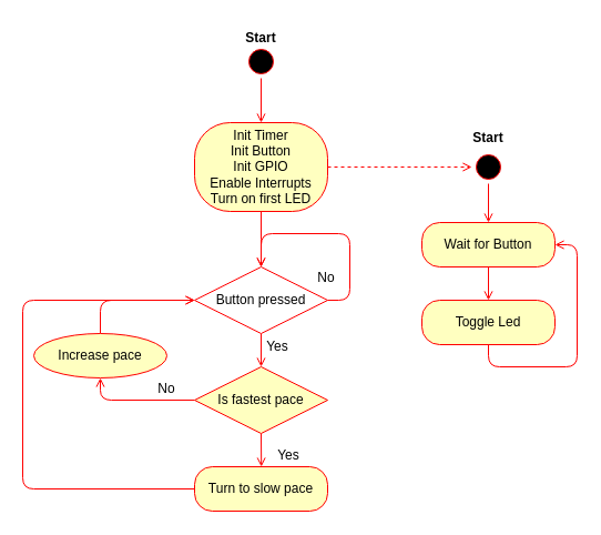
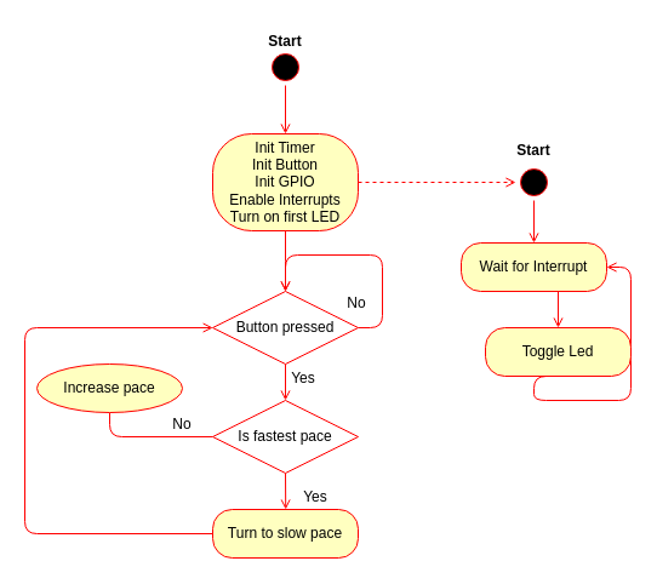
  <mxCell id="0" />
  <mxCell id="1" parent="0" />
  <mxCell id="2" style="edgeStyle=orthogonalEdgeStyle;rounded=0;orthogonalLoop=1;jettySize=auto;html=1;exitX=0.5;exitY=1;exitDx=0;exitDy=0;entryX=0.5;entryY=0;entryDx=0;entryDy=0;strokeColor=#FF0000;endArrow=open;endFill=0;" edge="1" parent="1" source="3" target="6"><mxGeometry relative="1" as="geometry" /></mxCell>
  <mxCell id="3" value="" style="ellipse;html=1;shape=startState;fillColor=#000000;strokeColor=#ff0000;" vertex="1" parent="1"><mxGeometry x="220" y="40" width="30" height="30" as="geometry" /></mxCell>
  <mxCell id="4" style="edgeStyle=orthogonalEdgeStyle;rounded=0;orthogonalLoop=1;jettySize=auto;html=1;exitX=0.5;exitY=1;exitDx=0;exitDy=0;entryX=0.5;entryY=0;entryDx=0;entryDy=0;strokeColor=#FF0000;endArrow=open;endFill=0;" edge="1" parent="1" source="6"><mxGeometry relative="1" as="geometry"><mxPoint x="235" y="240" as="targetPoint" /></mxGeometry></mxCell>
  <mxCell id="5" style="edgeStyle=orthogonalEdgeStyle;rounded=0;orthogonalLoop=1;jettySize=auto;html=1;exitX=1;exitY=0.5;exitDx=0;exitDy=0;entryX=0;entryY=0.5;entryDx=0;entryDy=0;strokeColor=#FF0000;dashed=1;endArrow=open;endFill=0;" edge="1" parent="1" source="6" target="9"><mxGeometry relative="1" as="geometry" /></mxCell>
  <mxCell id="6" value="Init Timer&lt;br&gt;Init Button&lt;br&gt;Init GPIO&lt;br&gt;Enable Interrupts&lt;br&gt;Turn on first LED" style="rounded=1;whiteSpace=wrap;html=1;arcSize=40;fontColor=#000000;fillColor=#ffffc0;strokeColor=#ff0000;" vertex="1" parent="1"><mxGeometry x="175" y="110" width="120" height="80" as="geometry" /></mxCell>
  <mxCell id="7" value="Start" style="text;align=center;fontStyle=1;verticalAlign=middle;spacingLeft=3;spacingRight=3;strokeColor=none;rotatable=0;points=[[0,0.5],[1,0.5]];portConstraint=eastwest;" vertex="1" parent="1"><mxGeometry x="195" y="20" width="80" height="26" as="geometry" /></mxCell>
  <mxCell id="8" style="edgeStyle=orthogonalEdgeStyle;rounded=0;orthogonalLoop=1;jettySize=auto;html=1;exitX=0.5;exitY=1;exitDx=0;exitDy=0;entryX=0.5;entryY=1;entryDx=0;entryDy=0;strokeColor=#FF0000;endArrow=open;endFill=0;" edge="1" parent="1" source="9"><mxGeometry relative="1" as="geometry"><mxPoint x="440" y="200" as="targetPoint" /></mxGeometry></mxCell>
  <mxCell id="9" value="" style="ellipse;html=1;shape=startState;fillColor=#000000;strokeColor=#ff0000;" vertex="1" parent="1"><mxGeometry x="425" y="135" width="30" height="30" as="geometry" /></mxCell>
  <mxCell id="10" value="Start" style="text;align=center;fontStyle=1;verticalAlign=middle;spacingLeft=3;spacingRight=3;strokeColor=none;rotatable=0;points=[[0,0.5],[1,0.5]];portConstraint=eastwest;" vertex="1" parent="1"><mxGeometry x="400" y="110" width="80" height="26" as="geometry" /></mxCell>
  <mxCell id="11" style="edgeStyle=orthogonalEdgeStyle;rounded=0;orthogonalLoop=1;jettySize=auto;html=1;exitX=0.5;exitY=1;exitDx=0;exitDy=0;entryX=0.5;entryY=0;entryDx=0;entryDy=0;strokeColor=#FF0000;endArrow=open;endFill=0;" edge="1" parent="1" source="12" target="14"><mxGeometry relative="1" as="geometry" /></mxCell>
- <mxCell id="12" value="Wait for Button" style="rounded=1;whiteSpace=wrap;html=1;arcSize=40;fontColor=#000000;fillColor=#ffffc0;strokeColor=#ff0000;" vertex="1" parent="1"><mxGeometry x="380" y="200" width="120" height="40" as="geometry" /></mxCell>
+ <mxCell id="12" value="Wait for Interrupt" style="rounded=1;whiteSpace=wrap;html=1;arcSize=40;fontColor=#000000;fillColor=#ffffc0;strokeColor=#ff0000;" vertex="1" parent="1"><mxGeometry x="380" y="200" width="120" height="40" as="geometry" /></mxCell>
  <mxCell id="13" style="edgeStyle=orthogonalEdgeStyle;rounded=1;orthogonalLoop=1;jettySize=auto;html=1;exitX=0.5;exitY=1;exitDx=0;exitDy=0;entryX=1;entryY=0.5;entryDx=0;entryDy=0;endArrow=open;endFill=0;strokeColor=#FF0000;align=left;verticalAlign=top;" edge="1" parent="1" source="14" target="12"><mxGeometry relative="1" as="geometry"><Array as="points"><mxPoint x="440" y="330" /><mxPoint x="520" y="330" /><mxPoint x="520" y="220" /></Array></mxGeometry></mxCell>
- <mxCell id="14" value="Toggle Led" style="rounded=1;whiteSpace=wrap;html=1;arcSize=40;fontColor=#000000;fillColor=#ffffc0;strokeColor=#ff0000;" vertex="1" parent="1"><mxGeometry x="380" y="270" width="120" height="40" as="geometry" /></mxCell>
+ <mxCell id="14" value="Toggle Led" style="rounded=1;whiteSpace=wrap;html=1;arcSize=40;fontColor=#000000;fillColor=#ffffc0;strokeColor=#ff0000;" vertex="1" parent="1"><mxGeometry x="400" y="270" width="120" height="40" as="geometry" /></mxCell>
  <mxCell id="15" style="edgeStyle=orthogonalEdgeStyle;rounded=1;orthogonalLoop=1;jettySize=auto;html=1;exitX=0.5;exitY=1;exitDx=0;exitDy=0;entryX=0.5;entryY=0;entryDx=0;entryDy=0;endArrow=open;endFill=0;strokeColor=#FF0000;align=left;verticalAlign=top;" edge="1" parent="1" source="16"><mxGeometry relative="1" as="geometry"><mxPoint x="235" y="330" as="targetPoint" /></mxGeometry></mxCell>
  <mxCell id="16" value="Button pressed" style="rhombus;whiteSpace=wrap;html=1;fillColor=#ffffff;strokeColor=#ff0000;" vertex="1" parent="1"><mxGeometry x="175" y="240" width="120" height="60" as="geometry" /></mxCell>
  <mxCell id="17" value="No" style="text;html=1;strokeColor=none;fillColor=none;align=center;verticalAlign=middle;whiteSpace=wrap;rounded=0;" vertex="1" parent="1"><mxGeometry x="264" y="240" width="60" height="20" as="geometry" /></mxCell>
  <mxCell id="18" style="edgeStyle=orthogonalEdgeStyle;rounded=1;orthogonalLoop=1;jettySize=auto;html=1;exitX=1;exitY=0.5;exitDx=0;exitDy=0;entryX=0.5;entryY=0;entryDx=0;entryDy=0;endArrow=open;endFill=0;strokeColor=#FF0000;align=left;verticalAlign=top;" edge="1" parent="1" source="16" target="16"><mxGeometry relative="1" as="geometry"><Array as="points"><mxPoint x="315" y="270" /><mxPoint x="315" y="210" /><mxPoint x="235" y="210" /></Array></mxGeometry></mxCell>
  <mxCell id="19" value="Yes" style="text;html=1;strokeColor=none;fillColor=none;align=center;verticalAlign=middle;whiteSpace=wrap;rounded=0;" vertex="1" parent="1"><mxGeometry x="220" y="302" width="60" height="20" as="geometry" /></mxCell>
  <mxCell id="20" style="edgeStyle=orthogonalEdgeStyle;rounded=1;orthogonalLoop=1;jettySize=auto;html=1;exitX=0.5;exitY=1;exitDx=0;exitDy=0;endArrow=open;endFill=0;strokeColor=#FF0000;align=left;verticalAlign=top;" edge="1" parent="1" source="22"><mxGeometry relative="1" as="geometry"><mxPoint x="235.207" y="420" as="targetPoint" /></mxGeometry></mxCell>
- <mxCell id="21" style="edgeStyle=orthogonalEdgeStyle;rounded=1;orthogonalLoop=1;jettySize=auto;html=1;exitX=0;exitY=0.5;exitDx=0;exitDy=0;entryX=0.5;entryY=1;entryDx=0;entryDy=0;endArrow=open;endFill=0;strokeColor=#FF0000;align=left;verticalAlign=top;" edge="1" parent="1" source="22" target="27"><mxGeometry relative="1" as="geometry" /></mxCell>
- <mxCell id="22" value="Is fastest pace" style="rhombus;whiteSpace=wrap;html=1;fillColor=#ffffc0;strokeColor=#ff0000;" vertex="1" parent="1"><mxGeometry x="175" y="330" width="120" height="60" as="geometry" /></mxCell>
+ <mxCell id="21" style="edgeStyle=orthogonalEdgeStyle;rounded=1;orthogonalLoop=1;jettySize=auto;html=1;exitX=0;exitY=0.5;exitDx=0;exitDy=0;entryX=0.5;entryY=1;entryDx=0;entryDy=0;endArrow=none;endFill=0;strokeColor=#FF0000;align=left;verticalAlign=top;" edge="1" parent="1" source="22" target="27"><mxGeometry relative="1" as="geometry" /></mxCell>
+ <mxCell id="22" value="Is fastest pace" style="rhombus;whiteSpace=wrap;html=1;fillColor=#ffffff;strokeColor=#ff0000;" vertex="1" parent="1"><mxGeometry x="175" y="330" width="120" height="60" as="geometry" /></mxCell>
  <mxCell id="23" style="edgeStyle=orthogonalEdgeStyle;rounded=1;orthogonalLoop=1;jettySize=auto;html=1;exitX=0;exitY=0.5;exitDx=0;exitDy=0;endArrow=open;endFill=0;strokeColor=#FF0000;align=left;verticalAlign=top;" edge="1" parent="1" source="24"><mxGeometry relative="1" as="geometry"><mxPoint x="175.207" y="270" as="targetPoint" /><Array as="points"><mxPoint x="20" y="440" /><mxPoint x="20" y="270" /></Array></mxGeometry></mxCell>
  <mxCell id="24" value="Turn to slow pace" style="rounded=1;whiteSpace=wrap;html=1;arcSize=40;fontColor=#000000;fillColor=#ffffc0;strokeColor=#ff0000;" vertex="1" parent="1"><mxGeometry x="175" y="420" width="120" height="40" as="geometry" /></mxCell>
  <mxCell id="25" value="No" style="text;html=1;strokeColor=none;fillColor=none;align=center;verticalAlign=middle;whiteSpace=wrap;rounded=0;" vertex="1" parent="1"><mxGeometry x="120" y="340" width="60" height="20" as="geometry" /></mxCell>
- <mxCell id="26" style="edgeStyle=orthogonalEdgeStyle;rounded=1;orthogonalLoop=1;jettySize=auto;html=1;exitX=0.5;exitY=0;exitDx=0;exitDy=0;entryX=0;entryY=0.5;entryDx=0;entryDy=0;endArrow=open;endFill=0;strokeColor=#FF0000;align=left;verticalAlign=top;" edge="1" parent="1" source="27" target="16"><mxGeometry relative="1" as="geometry" /></mxCell>
  <mxCell id="27" value="Increase pace" style="ellipse;whiteSpace=wrap;html=1;arcSize=40;fontColor=#000000;fillColor=#ffffc0;strokeColor=#ff0000;" vertex="1" parent="1"><mxGeometry x="30" y="300" width="120" height="40" as="geometry" /></mxCell>
  <mxCell id="28" value="Yes" style="text;html=1;strokeColor=none;fillColor=none;align=center;verticalAlign=middle;whiteSpace=wrap;rounded=0;" vertex="1" parent="1"><mxGeometry x="230" y="400" width="60" height="20" as="geometry" /></mxCell>
